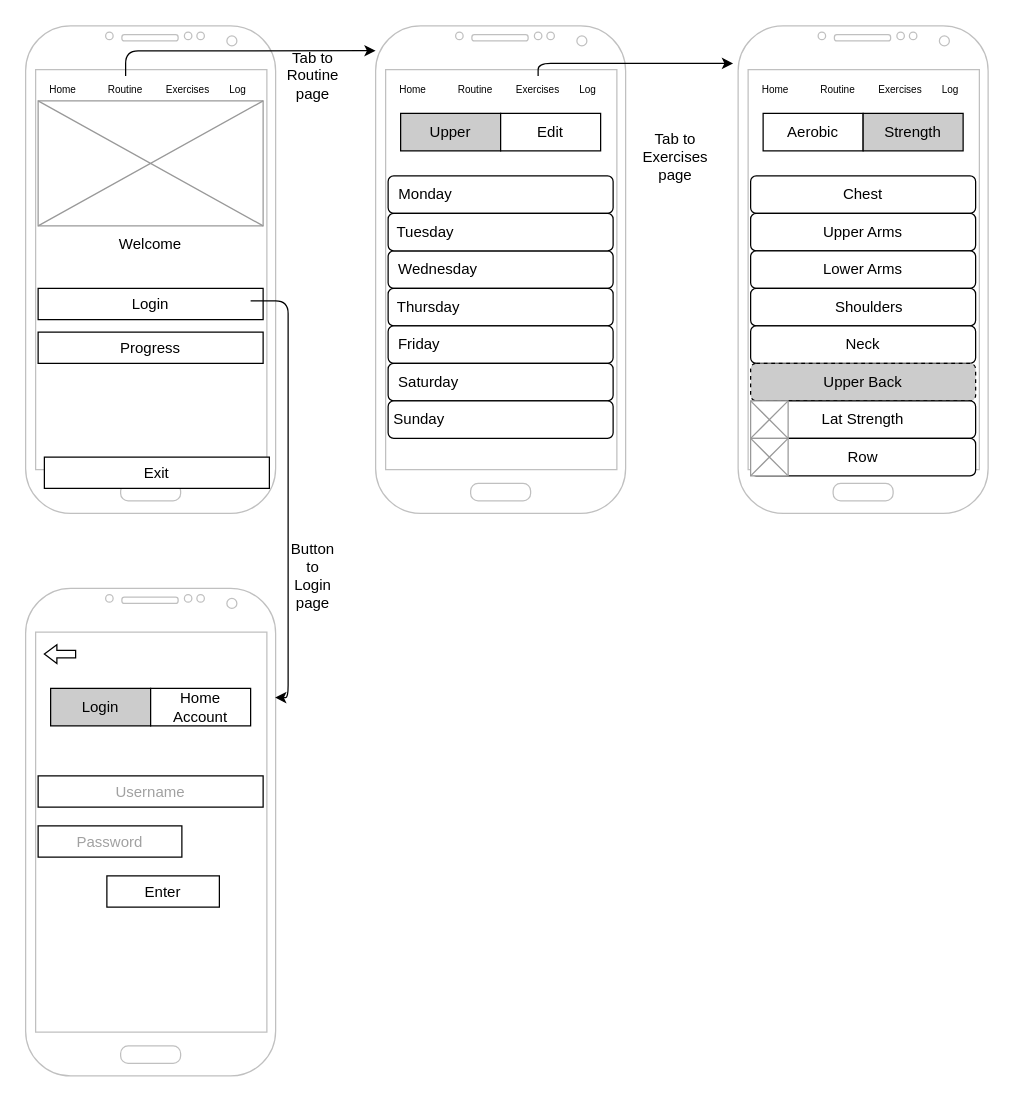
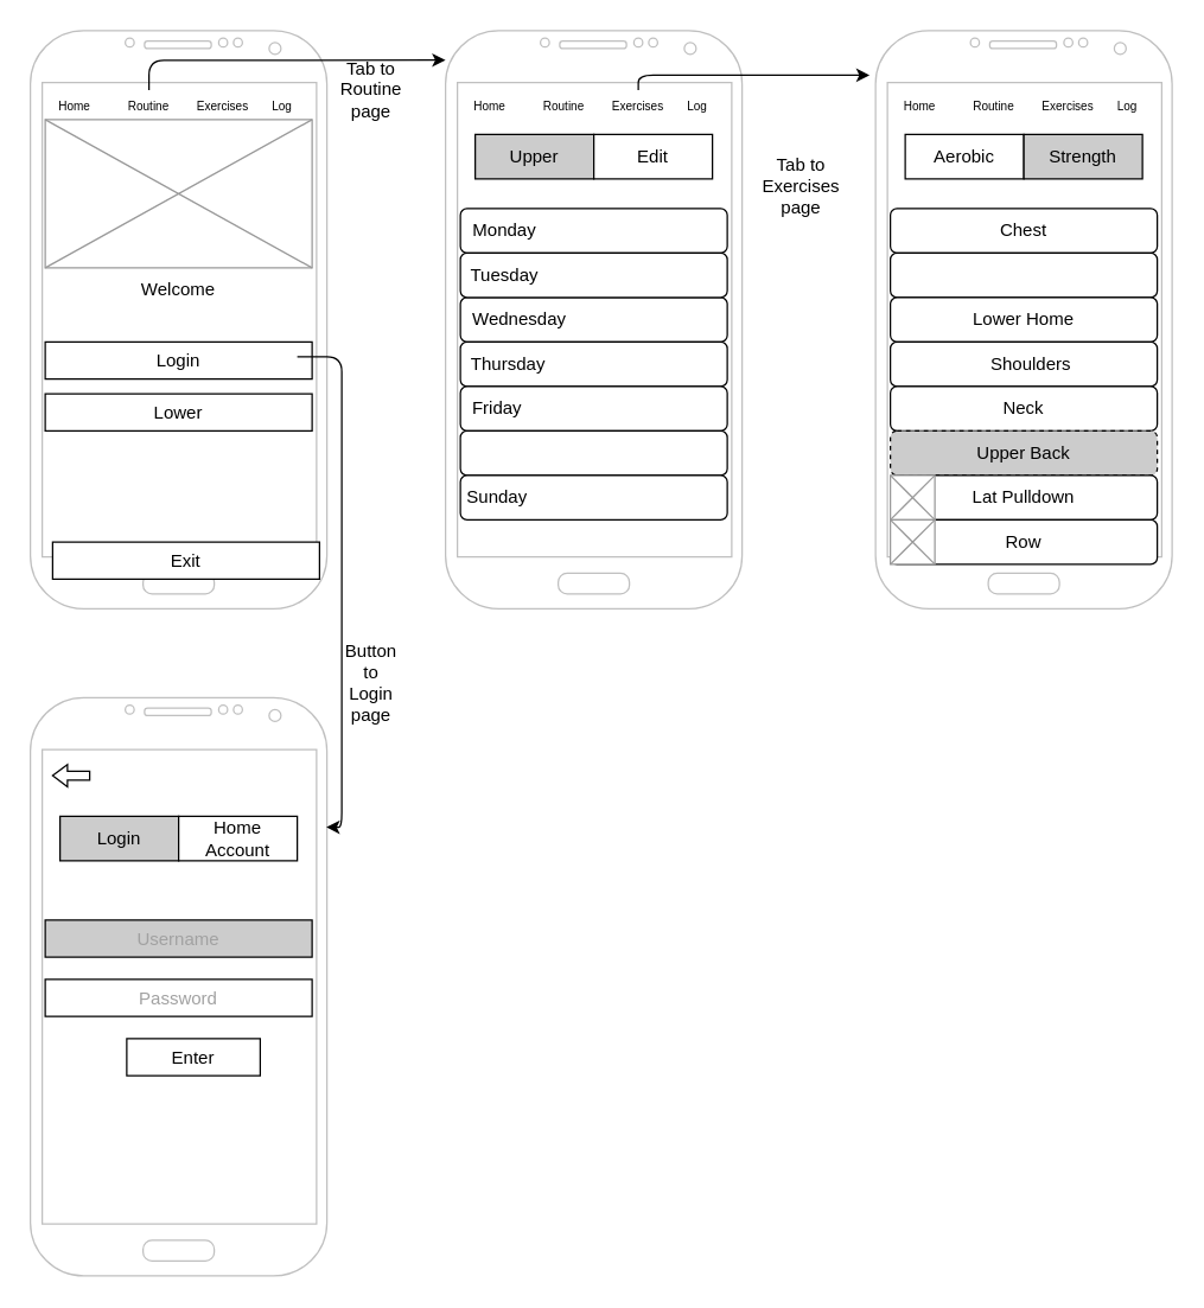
  <mxCell id="0" />
  <mxCell id="1" parent="0" />
  <mxCell id="2" value="" style="verticalLabelPosition=bottom;shadow=0;dashed=0;align=center;html=1;verticalAlign=top;strokeWidth=1;shape=mxgraph.mockup.graphics.simpleIcon;strokeColor=#999999;fillColor=#FFFFFF;" parent="1" vertex="1"><mxGeometry x="30" y="80" width="180" height="100" as="geometry" /></mxCell>
  <mxCell id="3" value="" style="rounded=1;whiteSpace=wrap;html=1;" parent="1" vertex="1"><mxGeometry x="310" y="200" width="180" height="30" as="geometry" /></mxCell>
  <mxCell id="4" value="Wednesday" style="text;html=1;strokeColor=none;fillColor=none;align=center;verticalAlign=middle;whiteSpace=wrap;rounded=0;" parent="1" vertex="1"><mxGeometry x="310" y="205" width="80" height="20" as="geometry" /></mxCell>
  <mxCell id="5" value="" style="verticalLabelPosition=bottom;verticalAlign=top;html=1;shadow=0;dashed=0;strokeWidth=1;shape=mxgraph.android.phone2;strokeColor=#c0c0c0;" parent="1" vertex="1"><mxGeometry x="20" y="20" width="200" height="390" as="geometry" /></mxCell>
  <mxCell id="6" value="" style="verticalLabelPosition=bottom;verticalAlign=top;html=1;shadow=0;dashed=0;strokeWidth=1;shape=mxgraph.android.phone2;strokeColor=#c0c0c0;" parent="1" vertex="1"><mxGeometry x="300" y="20" width="200" height="390" as="geometry" /></mxCell>
  <mxCell id="7" value="" style="verticalLabelPosition=bottom;verticalAlign=top;html=1;shadow=0;dashed=0;strokeWidth=1;shape=mxgraph.android.phone2;strokeColor=#c0c0c0;" parent="1" vertex="1"><mxGeometry x="590" y="20" width="200" height="390" as="geometry" /></mxCell>
  <mxCell id="8" value="" style="rounded=0;whiteSpace=wrap;html=1;" parent="1" vertex="1"><mxGeometry x="610" y="90" width="80" height="30" as="geometry" /></mxCell>
  <mxCell id="9" value="" style="rounded=0;whiteSpace=wrap;html=1;fillColor=#CCCCCC;" parent="1" vertex="1"><mxGeometry x="690" y="90" width="80" height="30" as="geometry" /></mxCell>
  <mxCell id="10" value="Aerobic" style="text;html=1;strokeColor=none;fillColor=none;align=center;verticalAlign=middle;whiteSpace=wrap;rounded=0;" parent="1" vertex="1"><mxGeometry x="620" y="95" width="60" height="20" as="geometry" /></mxCell>
  <mxCell id="11" value="Strength" style="text;html=1;strokeColor=none;fillColor=none;align=center;verticalAlign=middle;whiteSpace=wrap;rounded=0;" parent="1" vertex="1"><mxGeometry x="700" y="95" width="60" height="20" as="geometry" /></mxCell>
  <mxCell id="12" value="" style="rounded=1;whiteSpace=wrap;html=1;" parent="1" vertex="1"><mxGeometry x="600" y="140" width="180" height="30" as="geometry" /></mxCell>
  <mxCell id="13" value="" style="rounded=1;whiteSpace=wrap;html=1;" parent="1" vertex="1"><mxGeometry x="600" y="170" width="180" height="30" as="geometry" /></mxCell>
  <mxCell id="14" value="" style="rounded=1;whiteSpace=wrap;html=1;" parent="1" vertex="1"><mxGeometry x="600" y="200" width="180" height="30" as="geometry" /></mxCell>
  <mxCell id="15" value="" style="rounded=1;whiteSpace=wrap;html=1;" parent="1" vertex="1"><mxGeometry x="600" y="230" width="180" height="30" as="geometry" /></mxCell>
  <mxCell id="16" value="" style="rounded=1;whiteSpace=wrap;html=1;" parent="1" vertex="1"><mxGeometry x="600" y="260" width="180" height="30" as="geometry" /></mxCell>
  <mxCell id="17" value="Upper Back" style="rounded=1;whiteSpace=wrap;html=1;fillColor=#CCCCCC;dashed=1;" parent="1" vertex="1"><mxGeometry x="600" y="290" width="180" height="30" as="geometry" /></mxCell>
  <mxCell id="18" value="" style="rounded=1;whiteSpace=wrap;html=1;" parent="1" vertex="1"><mxGeometry x="600" y="320" width="180" height="30" as="geometry" /></mxCell>
  <mxCell id="19" value="" style="rounded=1;whiteSpace=wrap;html=1;" parent="1" vertex="1"><mxGeometry x="600" y="350" width="180" height="30" as="geometry" /></mxCell>
  <mxCell id="20" value="Chest" style="text;html=1;strokeColor=none;fillColor=none;align=center;verticalAlign=middle;whiteSpace=wrap;rounded=0;" parent="1" vertex="1"><mxGeometry x="670" y="145" width="40" height="20" as="geometry" /></mxCell>
- <mxCell id="21" value="Upper Arms" style="text;html=1;strokeColor=none;fillColor=none;align=center;verticalAlign=middle;whiteSpace=wrap;rounded=0;" parent="1" vertex="1"><mxGeometry x="650" y="175" width="80" height="20" as="geometry" /></mxCell>
- <mxCell id="22" value="Lower Arms" style="text;html=1;strokeColor=none;fillColor=none;align=center;verticalAlign=middle;whiteSpace=wrap;rounded=0;" parent="1" vertex="1"><mxGeometry x="650" y="205" width="80" height="20" as="geometry" /></mxCell>
+ <mxCell id="22" value="Lower Home" style="text;html=1;strokeColor=none;fillColor=none;align=center;verticalAlign=middle;whiteSpace=wrap;rounded=0;" parent="1" vertex="1"><mxGeometry x="650" y="205" width="80" height="20" as="geometry" /></mxCell>
  <mxCell id="23" value="Shoulders" style="text;html=1;strokeColor=none;fillColor=none;align=center;verticalAlign=middle;whiteSpace=wrap;rounded=0;" parent="1" vertex="1"><mxGeometry x="660" y="235" width="70" height="20" as="geometry" /></mxCell>
  <mxCell id="24" value="Neck" style="text;html=1;strokeColor=none;fillColor=none;align=center;verticalAlign=middle;whiteSpace=wrap;rounded=0;" parent="1" vertex="1"><mxGeometry x="650" y="265" width="80" height="20" as="geometry" /></mxCell>
  <mxCell id="25" value="&lt;font style=&quot;font-size: 8px&quot;&gt;Home&lt;/font&gt;" style="text;html=1;strokeColor=none;fillColor=none;align=center;verticalAlign=middle;whiteSpace=wrap;rounded=0;" parent="1" vertex="1"><mxGeometry x="30" y="60" width="40" height="20" as="geometry" /></mxCell>
  <mxCell id="26" value="&lt;font style=&quot;font-size: 8px&quot;&gt;Routine&lt;/font&gt;" style="text;html=1;strokeColor=none;fillColor=none;align=center;verticalAlign=middle;whiteSpace=wrap;rounded=0;" parent="1" vertex="1"><mxGeometry x="80" y="60" width="40" height="20" as="geometry" /></mxCell>
  <mxCell id="27" value="&lt;font style=&quot;font-size: 8px&quot;&gt;Exercises&lt;/font&gt;" style="text;html=1;strokeColor=none;fillColor=none;align=center;verticalAlign=middle;whiteSpace=wrap;rounded=0;" parent="1" vertex="1"><mxGeometry x="130" y="60" width="40" height="20" as="geometry" /></mxCell>
  <mxCell id="28" value="&lt;font style=&quot;font-size: 8px&quot;&gt;Log&lt;/font&gt;" style="text;html=1;strokeColor=none;fillColor=none;align=center;verticalAlign=middle;whiteSpace=wrap;rounded=0;" parent="1" vertex="1"><mxGeometry x="170" y="60" width="40" height="20" as="geometry" /></mxCell>
  <mxCell id="29" value="&lt;font style=&quot;font-size: 8px&quot;&gt;Home&lt;/font&gt;" style="text;html=1;strokeColor=none;fillColor=none;align=center;verticalAlign=middle;whiteSpace=wrap;rounded=0;" parent="1" vertex="1"><mxGeometry x="310" y="60" width="40" height="20" as="geometry" /></mxCell>
  <mxCell id="30" value="&lt;font style=&quot;font-size: 8px&quot;&gt;Routine&lt;/font&gt;" style="text;html=1;strokeColor=none;fillColor=none;align=center;verticalAlign=middle;whiteSpace=wrap;rounded=0;" parent="1" vertex="1"><mxGeometry x="360" y="60" width="40" height="20" as="geometry" /></mxCell>
  <mxCell id="31" value="&lt;font style=&quot;font-size: 8px&quot;&gt;Exercises&lt;/font&gt;" style="text;html=1;strokeColor=none;fillColor=none;align=center;verticalAlign=middle;whiteSpace=wrap;rounded=0;" parent="1" vertex="1"><mxGeometry x="410" y="60" width="40" height="20" as="geometry" /></mxCell>
  <mxCell id="32" value="&lt;font style=&quot;font-size: 8px&quot;&gt;Log&lt;/font&gt;" style="text;html=1;strokeColor=none;fillColor=none;align=center;verticalAlign=middle;whiteSpace=wrap;rounded=0;" parent="1" vertex="1"><mxGeometry x="450" y="60" width="40" height="20" as="geometry" /></mxCell>
  <mxCell id="33" value="&lt;font style=&quot;font-size: 8px&quot;&gt;Home&lt;/font&gt;" style="text;html=1;strokeColor=none;fillColor=none;align=center;verticalAlign=middle;whiteSpace=wrap;rounded=0;" parent="1" vertex="1"><mxGeometry x="600" y="60" width="40" height="20" as="geometry" /></mxCell>
  <mxCell id="34" value="&lt;font style=&quot;font-size: 8px&quot;&gt;Routine&lt;/font&gt;" style="text;html=1;strokeColor=none;fillColor=none;align=center;verticalAlign=middle;whiteSpace=wrap;rounded=0;" parent="1" vertex="1"><mxGeometry x="650" y="60" width="40" height="20" as="geometry" /></mxCell>
  <mxCell id="35" value="&lt;font style=&quot;font-size: 8px&quot;&gt;Exercises&lt;/font&gt;" style="text;html=1;strokeColor=none;fillColor=none;align=center;verticalAlign=middle;whiteSpace=wrap;rounded=0;" parent="1" vertex="1"><mxGeometry x="700" y="60" width="40" height="20" as="geometry" /></mxCell>
  <mxCell id="36" value="&lt;font style=&quot;font-size: 8px&quot;&gt;Log&lt;/font&gt;" style="text;html=1;strokeColor=none;fillColor=none;align=center;verticalAlign=middle;whiteSpace=wrap;rounded=0;" parent="1" vertex="1"><mxGeometry x="740" y="60" width="40" height="20" as="geometry" /></mxCell>
- <mxCell id="37" value="Lat Strength" style="text;html=1;strokeColor=none;fillColor=none;align=center;verticalAlign=middle;whiteSpace=wrap;rounded=0;" parent="1" vertex="1"><mxGeometry x="650" y="325" width="80" height="20" as="geometry" /></mxCell>
+ <mxCell id="37" value="Lat Pulldown" style="text;html=1;strokeColor=none;fillColor=none;align=center;verticalAlign=middle;whiteSpace=wrap;rounded=0;" parent="1" vertex="1"><mxGeometry x="650" y="325" width="80" height="20" as="geometry" /></mxCell>
  <mxCell id="38" value="Row" style="text;html=1;strokeColor=none;fillColor=none;align=center;verticalAlign=middle;whiteSpace=wrap;rounded=0;" parent="1" vertex="1"><mxGeometry x="670" y="355" width="40" height="20" as="geometry" /></mxCell>
  <mxCell id="39" value="" style="verticalLabelPosition=bottom;shadow=0;dashed=0;align=center;html=1;verticalAlign=top;strokeWidth=1;shape=mxgraph.mockup.graphics.simpleIcon;strokeColor=#999999;fillColor=#ffffff;" parent="1" vertex="1"><mxGeometry x="600" y="320" width="30" height="30" as="geometry" /></mxCell>
  <mxCell id="40" value="" style="verticalLabelPosition=bottom;shadow=0;dashed=0;align=center;html=1;verticalAlign=top;strokeWidth=1;shape=mxgraph.mockup.graphics.simpleIcon;strokeColor=#999999;fillColor=#ffffff;" parent="1" vertex="1"><mxGeometry x="600" y="350" width="30" height="30" as="geometry" /></mxCell>
  <mxCell id="41" value="" style="rounded=0;whiteSpace=wrap;html=1;fillColor=#CCCCCC;" parent="1" vertex="1"><mxGeometry x="320" y="90" width="80" height="30" as="geometry" /></mxCell>
  <mxCell id="42" value="" style="rounded=0;whiteSpace=wrap;html=1;fillColor=#FFFFFF;" parent="1" vertex="1"><mxGeometry x="400" y="90" width="80" height="30" as="geometry" /></mxCell>
  <mxCell id="43" value="Upper" style="text;html=1;strokeColor=none;fillColor=none;align=center;verticalAlign=middle;whiteSpace=wrap;rounded=0;" parent="1" vertex="1"><mxGeometry x="330" y="95" width="60" height="20" as="geometry" /></mxCell>
  <mxCell id="44" value="Edit" style="text;html=1;strokeColor=none;fillColor=none;align=center;verticalAlign=middle;whiteSpace=wrap;rounded=0;" parent="1" vertex="1"><mxGeometry x="410" y="95" width="60" height="20" as="geometry" /></mxCell>
  <mxCell id="45" value="" style="rounded=1;whiteSpace=wrap;html=1;" parent="1" vertex="1"><mxGeometry x="310" y="140" width="180" height="30" as="geometry" /></mxCell>
  <mxCell id="46" value="" style="rounded=1;whiteSpace=wrap;html=1;" parent="1" vertex="1"><mxGeometry x="310" y="170" width="180" height="30" as="geometry" /></mxCell>
  <mxCell id="47" value="" style="rounded=1;whiteSpace=wrap;html=1;" parent="1" vertex="1"><mxGeometry x="310" y="230" width="180" height="30" as="geometry" /></mxCell>
  <mxCell id="48" value="" style="rounded=1;whiteSpace=wrap;html=1;" parent="1" vertex="1"><mxGeometry x="310" y="260" width="180" height="30" as="geometry" /></mxCell>
  <mxCell id="49" value="Monday" style="text;html=1;strokeColor=none;fillColor=none;align=center;verticalAlign=middle;whiteSpace=wrap;rounded=0;" parent="1" vertex="1"><mxGeometry x="305" y="145" width="70" height="20" as="geometry" /></mxCell>
  <mxCell id="50" value="Tuesday" style="text;html=1;strokeColor=none;fillColor=none;align=center;verticalAlign=middle;whiteSpace=wrap;rounded=0;" parent="1" vertex="1"><mxGeometry x="300" y="175" width="80" height="20" as="geometry" /></mxCell>
  <mxCell id="51" value="Thursday" style="text;html=1;strokeColor=none;fillColor=none;align=center;verticalAlign=middle;whiteSpace=wrap;rounded=0;" parent="1" vertex="1"><mxGeometry x="310" y="235" width="65" height="20" as="geometry" /></mxCell>
  <mxCell id="52" value="Friday" style="text;html=1;strokeColor=none;fillColor=none;align=center;verticalAlign=middle;whiteSpace=wrap;rounded=0;" parent="1" vertex="1"><mxGeometry x="295" y="265" width="80" height="20" as="geometry" /></mxCell>
  <mxCell id="53" value="" style="rounded=1;whiteSpace=wrap;html=1;" parent="1" vertex="1"><mxGeometry x="310" y="290" width="180" height="30" as="geometry" /></mxCell>
  <mxCell id="54" value="" style="rounded=1;whiteSpace=wrap;html=1;" parent="1" vertex="1"><mxGeometry x="310" y="320" width="180" height="30" as="geometry" /></mxCell>
- <mxCell id="55" value="Saturday" style="text;html=1;strokeColor=none;fillColor=none;align=center;verticalAlign=middle;whiteSpace=wrap;rounded=0;" parent="1" vertex="1"><mxGeometry x="310" y="295" width="65" height="20" as="geometry" /></mxCell>
  <mxCell id="56" value="Sunday" style="text;html=1;strokeColor=none;fillColor=none;align=center;verticalAlign=middle;whiteSpace=wrap;rounded=0;" parent="1" vertex="1"><mxGeometry x="295" y="325" width="80" height="20" as="geometry" /></mxCell>
  <mxCell id="57" value="Welcome" style="text;html=1;strokeColor=none;fillColor=none;align=center;verticalAlign=middle;whiteSpace=wrap;rounded=0;" parent="1" vertex="1"><mxGeometry x="30" y="185" width="180" height="20" as="geometry" /></mxCell>
  <mxCell id="58" value="Login" style="rounded=0;whiteSpace=wrap;html=1;fillColor=#FFFFFF;" parent="1" vertex="1"><mxGeometry x="30" y="230" width="180" height="25" as="geometry" /></mxCell>
- <mxCell id="59" value="Progress" style="rounded=0;whiteSpace=wrap;html=1;fillColor=#FFFFFF;" parent="1" vertex="1"><mxGeometry x="30" y="265" width="180" height="25" as="geometry" /></mxCell>
+ <mxCell id="59" value="Lower" style="rounded=0;whiteSpace=wrap;html=1;fillColor=#FFFFFF;" parent="1" vertex="1"><mxGeometry x="30" y="265" width="180" height="25" as="geometry" /></mxCell>
  <mxCell id="60" value="Exit" style="rounded=0;whiteSpace=wrap;html=1;fillColor=#FFFFFF;" parent="1" vertex="1"><mxGeometry x="35" y="365" width="180" height="25" as="geometry" /></mxCell>
  <mxCell id="61" value="" style="endArrow=classic;html=1;exitX=0.5;exitY=0;exitDx=0;exitDy=0;entryX=0;entryY=0.051;entryDx=0;entryDy=0;entryPerimeter=0;" parent="1" source="26" target="6" edge="1"><mxGeometry width="50" height="50" relative="1" as="geometry"><mxPoint x="380" y="240" as="sourcePoint" /><mxPoint x="430" y="190" as="targetPoint" /><Array as="points"><mxPoint x="100" y="40" /></Array></mxGeometry></mxCell>
  <mxCell id="62" value="" style="endArrow=classic;html=1;exitX=0.5;exitY=0;exitDx=0;exitDy=0;" parent="1" source="31" edge="1"><mxGeometry width="50" height="50" relative="1" as="geometry"><mxPoint x="380" y="240" as="sourcePoint" /><mxPoint x="586" y="50" as="targetPoint" /><Array as="points"><mxPoint x="430" y="50" /></Array></mxGeometry></mxCell>
  <mxCell id="63" value="" style="verticalLabelPosition=bottom;verticalAlign=top;html=1;shadow=0;dashed=0;strokeWidth=1;shape=mxgraph.android.phone2;strokeColor=#c0c0c0;" vertex="1" parent="1"><mxGeometry x="20" y="470" width="200" height="390" as="geometry" /></mxCell>
- <mxCell id="64" value="&lt;font color=&quot;#a1a1a1&quot;&gt;Username&lt;/font&gt;" style="rounded=0;whiteSpace=wrap;html=1;fillColor=#FFFFFF;" vertex="1" parent="1"><mxGeometry x="30" y="620" width="180" height="25" as="geometry" /></mxCell>
- <mxCell id="65" value="&lt;font color=&quot;#a1a1a1&quot;&gt;Password&lt;/font&gt;" style="rounded=0;whiteSpace=wrap;html=1;fillColor=#FFFFFF;" vertex="1" parent="1"><mxGeometry x="30" y="660" width="115" height="25" as="geometry" /></mxCell>
+ <mxCell id="64" value="&lt;font color=&quot;#a1a1a1&quot;&gt;Username&lt;/font&gt;" style="rounded=0;whiteSpace=wrap;html=1;fillColor=#cccccc;" vertex="1" parent="1"><mxGeometry x="30" y="620" width="180" height="25" as="geometry" /></mxCell>
+ <mxCell id="65" value="&lt;font color=&quot;#a1a1a1&quot;&gt;Password&lt;/font&gt;" style="rounded=0;whiteSpace=wrap;html=1;fillColor=#FFFFFF;" vertex="1" parent="1"><mxGeometry x="30" y="660" width="180" height="25" as="geometry" /></mxCell>
  <mxCell id="66" value="Enter" style="rounded=0;whiteSpace=wrap;html=1;fillColor=#FFFFFF;" vertex="1" parent="1"><mxGeometry x="85" y="700" width="90" height="25" as="geometry" /></mxCell>
  <mxCell id="67" value="" style="rounded=0;whiteSpace=wrap;html=1;fillColor=#CCCCCC;" vertex="1" parent="1"><mxGeometry x="40" y="550" width="80" height="30" as="geometry" /></mxCell>
  <mxCell id="68" value="" style="rounded=0;whiteSpace=wrap;html=1;fillColor=#FFFFFF;" vertex="1" parent="1"><mxGeometry x="120" y="550" width="80" height="30" as="geometry" /></mxCell>
  <mxCell id="69" value="Login" style="text;html=1;strokeColor=none;fillColor=none;align=center;verticalAlign=middle;whiteSpace=wrap;rounded=0;" vertex="1" parent="1"><mxGeometry x="50" y="555" width="60" height="20" as="geometry" /></mxCell>
  <mxCell id="70" value="Home&lt;br&gt;Account" style="text;html=1;strokeColor=none;fillColor=none;align=center;verticalAlign=middle;whiteSpace=wrap;rounded=0;" vertex="1" parent="1"><mxGeometry x="130" y="555" width="60" height="20" as="geometry" /></mxCell>
  <mxCell id="71" value="" style="edgeStyle=segmentEdgeStyle;endArrow=classic;html=1;entryX=0.998;entryY=0.224;entryDx=0;entryDy=0;entryPerimeter=0;" edge="1" parent="1" target="63"><mxGeometry width="50" height="50" relative="1" as="geometry"><mxPoint x="200" y="240" as="sourcePoint" /><mxPoint x="230" y="560" as="targetPoint" /><Array as="points"><mxPoint x="230" y="240" /><mxPoint x="230" y="557" /></Array></mxGeometry></mxCell>
  <mxCell id="72" value="Tab to Routine page" style="text;html=1;strokeColor=none;fillColor=none;align=center;verticalAlign=middle;whiteSpace=wrap;rounded=0;" vertex="1" parent="1"><mxGeometry x="230" y="50" width="40" height="20" as="geometry" /></mxCell>
  <mxCell id="73" value="Tab to Exercises page" style="text;html=1;strokeColor=none;fillColor=none;align=center;verticalAlign=middle;whiteSpace=wrap;rounded=0;" vertex="1" parent="1"><mxGeometry x="520" y="115" width="40" height="20" as="geometry" /></mxCell>
  <mxCell id="74" value="Button to Login page" style="text;html=1;strokeColor=none;fillColor=none;align=center;verticalAlign=middle;whiteSpace=wrap;rounded=0;" vertex="1" parent="1"><mxGeometry x="230" y="450" width="40" height="20" as="geometry" /></mxCell>
  <mxCell id="75" value="" style="html=1;outlineConnect=0;whiteSpace=wrap;shape=mxgraph.archimate3.process;direction=west;fillColor=#FFFFFF;" vertex="1" parent="1"><mxGeometry x="35" y="515" width="25" height="15" as="geometry" /></mxCell>
